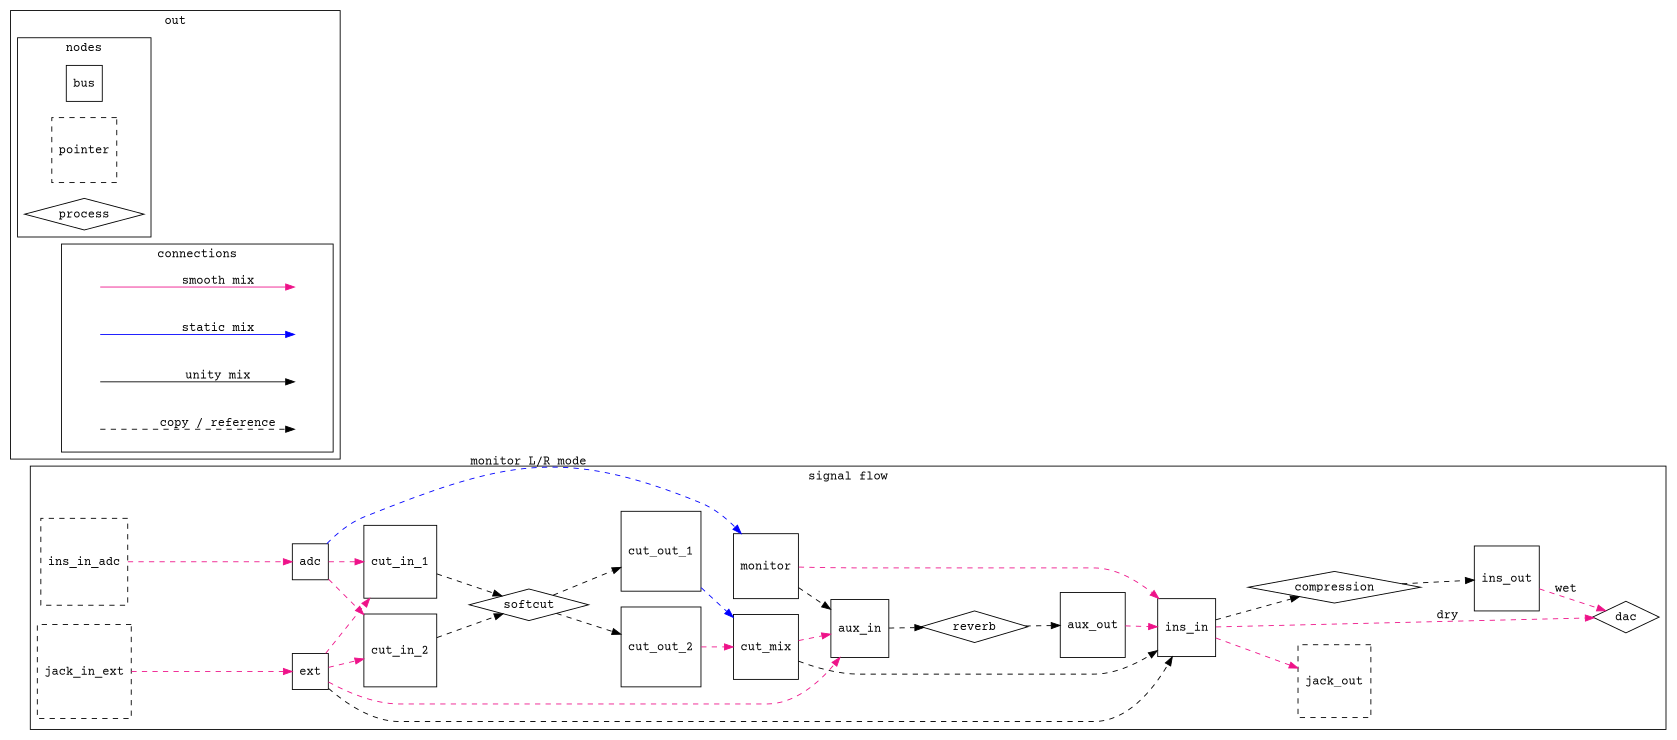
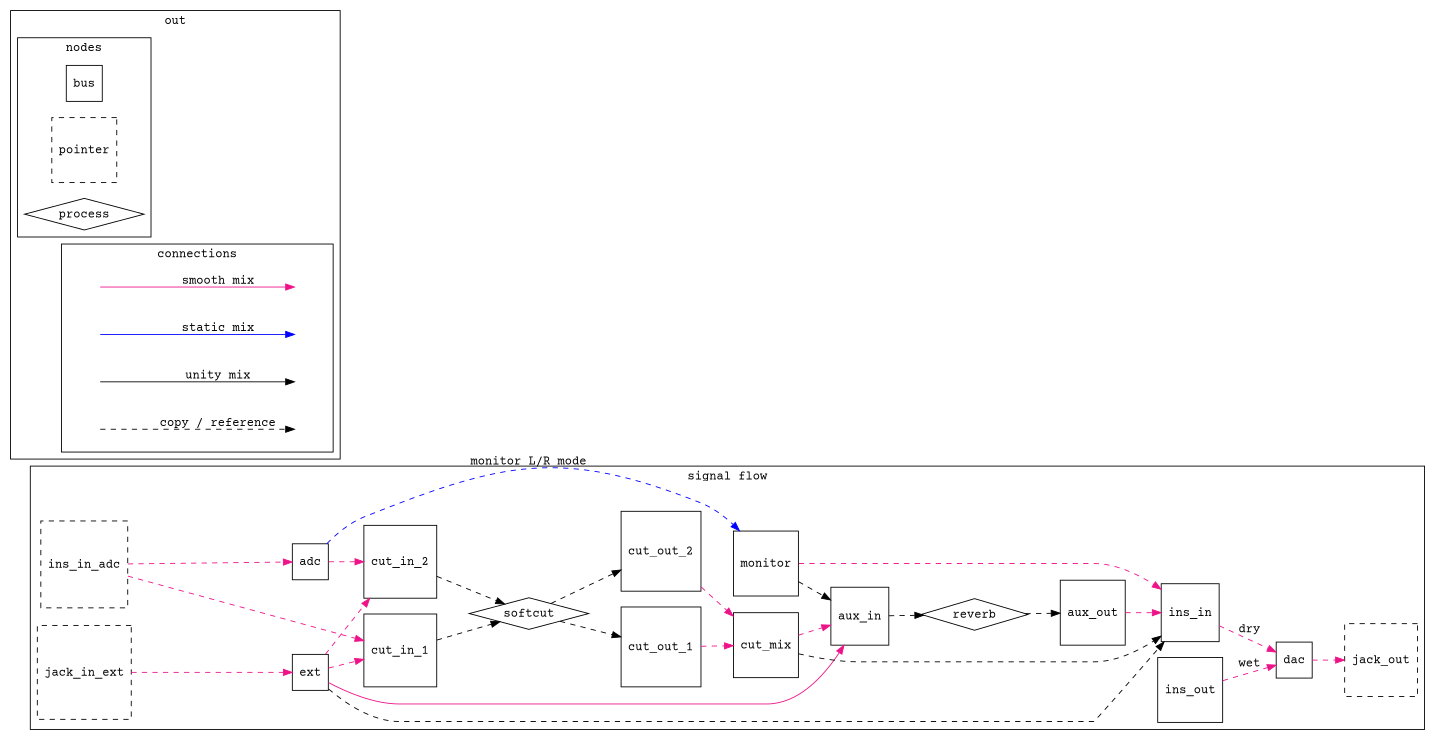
  digraph {
    fontname="Courier Prime"
    rankdir=LR
    node [fontname="Courier Prime" shape=square]
    edge [color=deeppink2 fontname="Courier Prime" style=dashed]
    n1 [label=ins_in_adc style=dashed]
    adc
    jack_in_ext [style=dashed]
    ext
    jack_out [style=dashed]
    monitor
    cut_in_1
    cut_in_2
    aux_in
    ins_in
-   dac [shape=diamond]
+   dac
    reverb [shape=diamond]
    aux_out
-   compression [shape=diamond]
    ins_out
    softcut [shape=diamond]
    cut_out_1
    cut_mix
    cut_out_2
    bus
    pointer [style=dashed]
    process [shape=diamond]
    a [style=invis]
    b [style=invis]
    c [style=invis]
    d [style=invis]
    e [style=invis]
    f [style=invis]
    g [style=invis]
    h [style=invis]
    subgraph cluster_1 {
      label="signal flow"
      n1
      adc
      jack_in_ext
      ext
      jack_out
      monitor
      cut_in_1
      cut_in_2
      aux_in
      ins_in
      dac
      reverb
      aux_out
-     compression
      ins_out
      softcut
      cut_out_1
      cut_mix
      cut_out_2
    }
    subgraph cluster_2 {
      label=out
      nodesep=0.6
      subgraph cluster_3 {
        label=nodes
        nodesep=0.6
        bus
        pointer
        process
      }
      subgraph cluster_4 {
        label=connections
        nodesep=0.6
        a
        b
        c
        d
        e
        f
        g
        h
      }
    }
    n1 -> adc
    adc -> monitor [color=blue label="monitor L/R mode"]
-   adc -> cut_in_1
+   n1 -> cut_in_1
    adc -> cut_in_2
    jack_in_ext -> ext
    ext -> cut_in_1
    ext -> cut_in_2
-   ext -> aux_in
+   ext -> aux_in [style=solid]
    ext -> ins_in [color=black]
    monitor -> aux_in [color=black]
    monitor -> ins_in
    cut_in_1 -> softcut [color=black]
    cut_in_2 -> softcut [color=black]
    aux_in -> reverb [color=black]
    ins_in -> dac [label=dry]
-   ins_in -> compression [color=black]
-   ins_in -> jack_out
+   dac -> jack_out
    reverb -> aux_out [color=black]
    aux_out -> ins_in
-   compression -> ins_out [color=black]
    ins_out -> dac [label=wet]
    softcut -> cut_out_1 [color=black]
    softcut -> cut_out_2 [color=black]
-   cut_out_1 -> cut_mix [color=blue]
+   cut_out_1 -> cut_mix
    cut_mix -> aux_in
    cut_mix -> ins_in [color=black]
    cut_out_2 -> cut_mix
    a -> b [label="smooth mix" style=solid]
    c -> d [color=blue label="static mix" style=solid]
    e -> f [label="unity mix" style=solid color=""]
    g -> h [label="copy / reference" color=""]
  }
